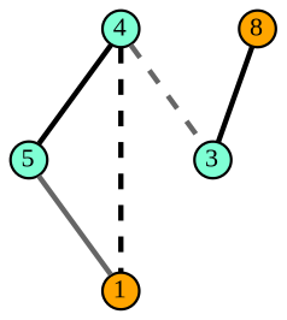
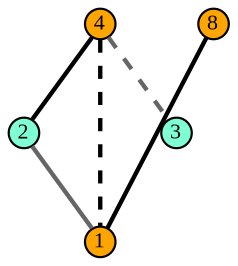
  graph {
    fontname="Liberation Serif"
    splines=line
    node [fillcolor=orange fixedsize=true fontname="Liberation Serif" fontsize=10 shape=circle style=filled]
    edge [arrowhead=none color=black fontname="Liberation Serif" penwidth=2 style=solid]
-   2 [fillcolor=aquamarine height=0.19444 width=0.19444 label=5]
+   2 [fillcolor=aquamarine height=0.19444 width=0.19444]
    1 [height=0.19444 width=0.19444]
    3 [fillcolor=aquamarine height=0.19444 width=0.19444]
-   4 [fillcolor=aquamarine height=0.19444 width=0.19444]
+   4 [height=0.19444 width=0.19444]
    n5 [height=0.19444 label=8 width=0.19444]
    2 -- 1 [color=gray40]
    4 -- 2 [style=bold]
    4 -- 1 [style=dashed]
    4 -- 3 [color=gray40 style=dashed]
-   n5 -- 3
+   n5 -- 1
  }
